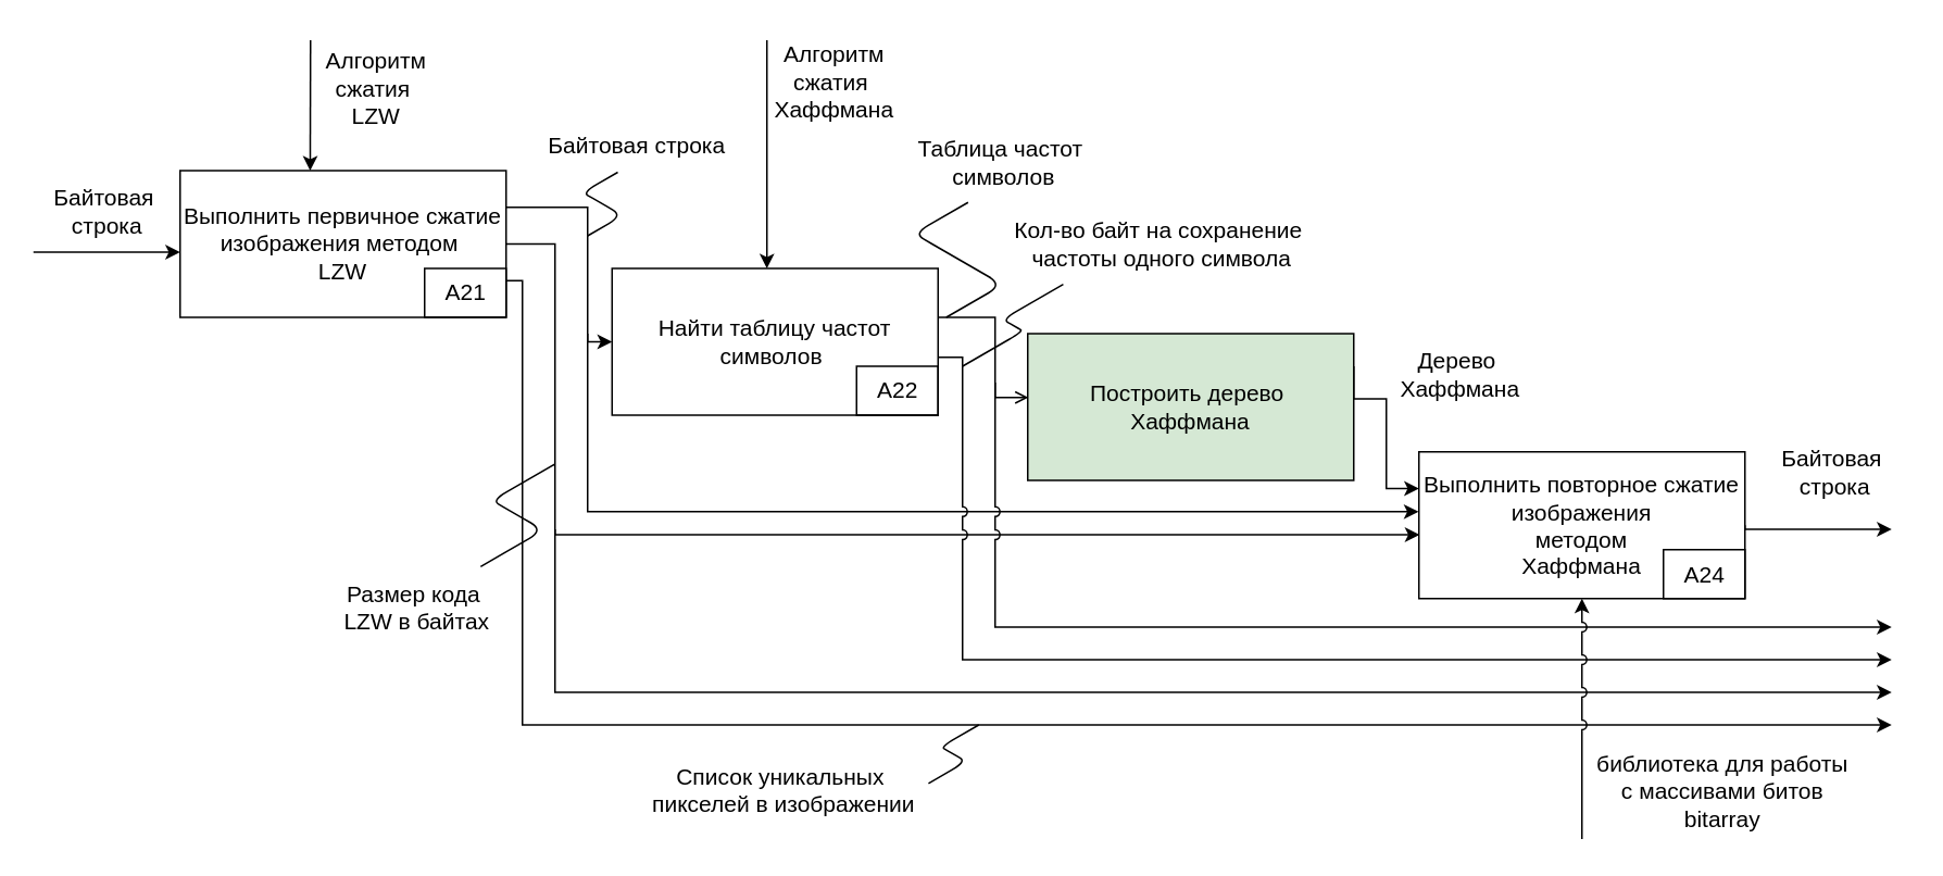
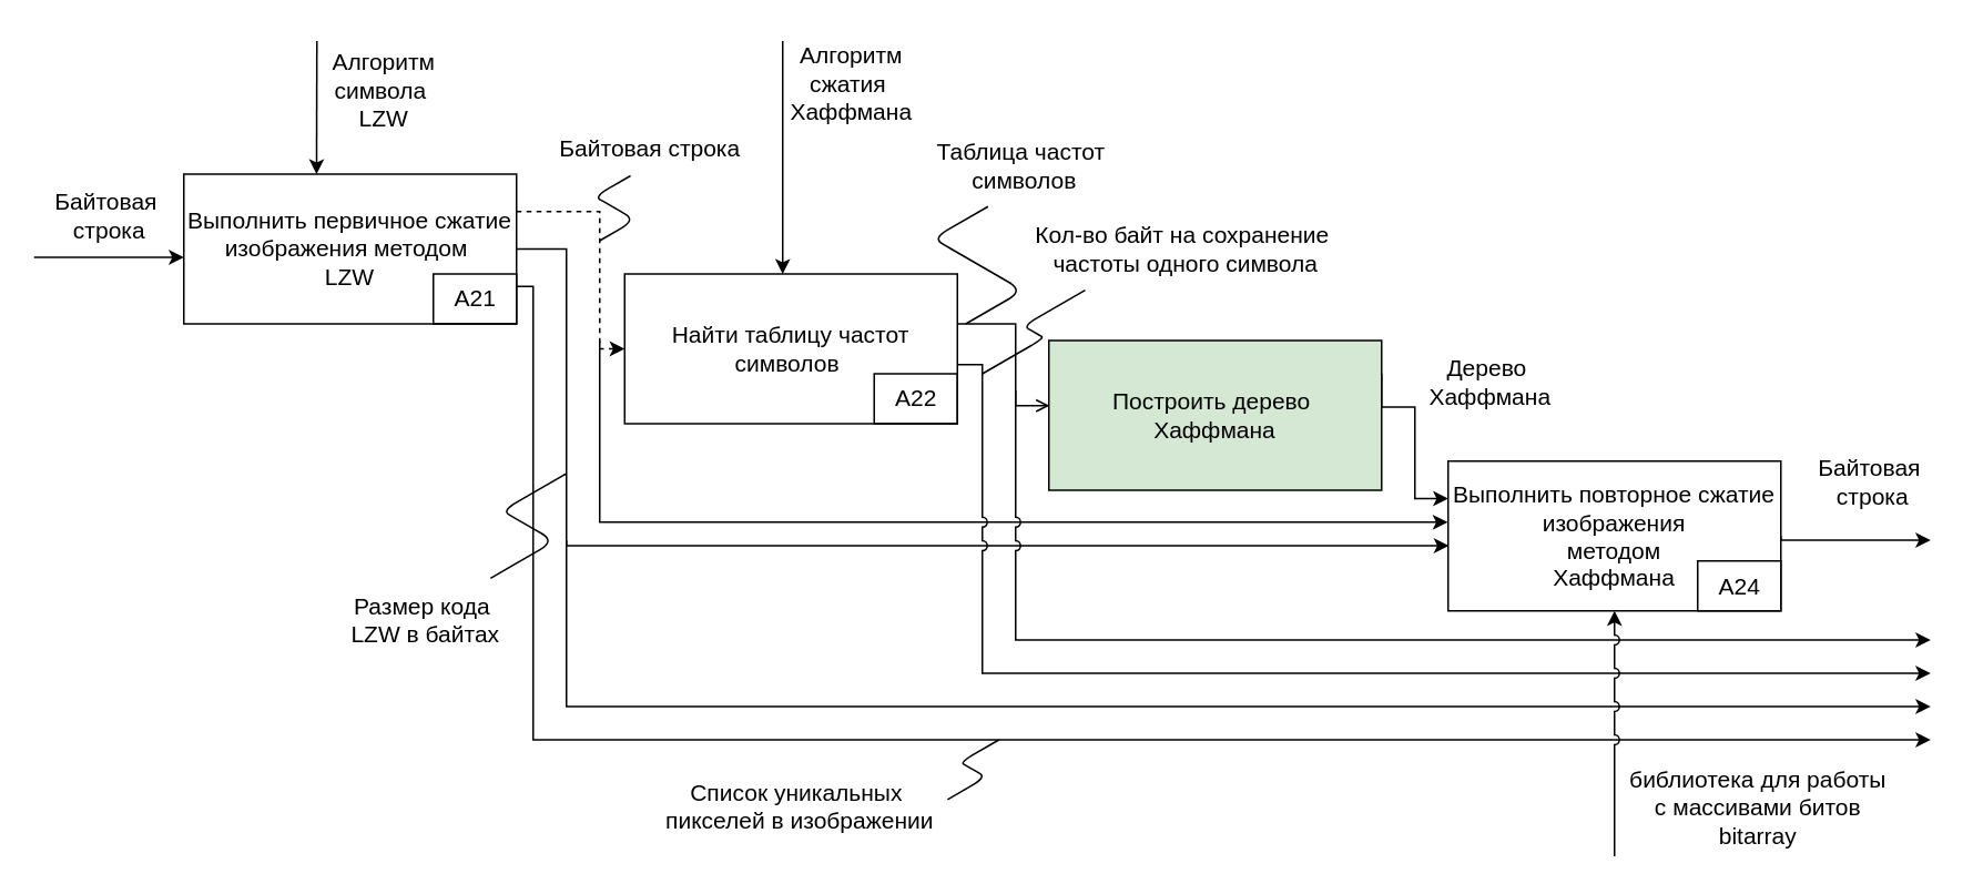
  <mxCell id="0" />
  <mxCell id="1" parent="0" />
  <mxCell id="2" style="edgeStyle=orthogonalEdgeStyle;html=1;entryX=-0.001;entryY=0.408;entryDx=0;entryDy=0;rounded=0;entryPerimeter=0;" parent="1" target="9" edge="1"><mxGeometry relative="1" as="geometry"><mxPoint x="360" y="204" as="sourcePoint" /><Array as="points"><mxPoint x="360" y="314" /><mxPoint x="870" y="314" /></Array></mxGeometry></mxCell>
  <mxCell id="3" style="edgeStyle=orthogonalEdgeStyle;html=1;exitX=1;exitY=0.75;exitDx=0;exitDy=0;rounded=0;" parent="1" source="6" edge="1"><mxGeometry relative="1" as="geometry"><mxPoint x="1160" y="444" as="targetPoint" /><Array as="points"><mxPoint x="320" y="172" /><mxPoint x="320" y="444" /></Array></mxGeometry></mxCell>
  <mxCell id="4" style="edgeStyle=orthogonalEdgeStyle;html=1;exitX=1;exitY=0.5;exitDx=0;exitDy=0;entryX=0.002;entryY=0.565;entryDx=0;entryDy=0;entryPerimeter=0;rounded=0;" parent="1" source="6" target="9" edge="1"><mxGeometry relative="1" as="geometry"><mxPoint x="840.526" y="334" as="targetPoint" /><Array as="points"><mxPoint x="340" y="149" /><mxPoint x="340" y="327" /></Array></mxGeometry></mxCell>
  <mxCell id="5" style="edgeStyle=orthogonalEdgeStyle;html=1;rounded=0;" parent="1" edge="1"><mxGeometry relative="1" as="geometry"><mxPoint x="1160" y="424" as="targetPoint" /><mxPoint x="340" y="324" as="sourcePoint" /><Array as="points"><mxPoint x="340" y="424" /></Array></mxGeometry></mxCell>
  <mxCell id="6" value="&lt;span style=&quot;font-size: 14px;&quot;&gt;&lt;font style=&quot;color: rgb(0, 0, 0);&quot;&gt;Выполнить&amp;nbsp;&lt;/font&gt;&lt;font style=&quot;color: rgb(0, 0, 0);&quot;&gt;пе&lt;/font&gt;&lt;font style=&quot;color: rgb(0, 0, 0);&quot;&gt;рвичное сжатие изображения методом&amp;nbsp;&lt;/font&gt;&lt;/span&gt;&lt;div&gt;&lt;span style=&quot;font-size: 14px;&quot;&gt;&lt;font style=&quot;color: rgb(0, 0, 0);&quot;&gt;LZW&lt;/font&gt;&lt;br&gt;&lt;/span&gt;&lt;/div&gt;" style="rounded=0;whiteSpace=wrap;html=1;" parent="1" vertex="1"><mxGeometry x="110" y="104" width="200" height="90" as="geometry" /></mxCell>
  <mxCell id="7" value="A21" style="text;html=1;align=center;verticalAlign=middle;resizable=0;points=[];autosize=1;strokeColor=default;fillColor=none;fontSize=14;" parent="1" vertex="1"><mxGeometry x="260" y="164" width="50" height="30" as="geometry" /></mxCell>
  <mxCell id="8" style="edgeStyle=orthogonalEdgeStyle;rounded=0;html=1;exitX=1;exitY=0.5;exitDx=0;exitDy=0;fontSize=14;" parent="1" source="9" edge="1"><mxGeometry relative="1" as="geometry"><Array as="points"><mxPoint x="1070" y="324" /></Array><mxPoint x="1160" y="324" as="targetPoint" /></mxGeometry></mxCell>
  <mxCell id="9" value="&lt;span style=&quot;font-size: 14px;&quot;&gt;&lt;font style=&quot;color: rgb(0, 0, 0);&quot;&gt;Выполнить повторное&lt;/font&gt; &lt;font style=&quot;color: rgb(0, 0, 0);&quot;&gt;сжатие изображения&lt;br&gt;&lt;/font&gt;&lt;/span&gt;&lt;span style=&quot;color: rgb(0, 0, 0); font-size: 14px;&quot;&gt;методом&lt;/span&gt;&lt;span style=&quot;font-size: 14px;&quot;&gt;&lt;font style=&quot;color: rgb(0, 0, 0);&quot;&gt;&lt;br&gt;&lt;/font&gt;&lt;font style=&quot;color: rgb(0, 0, 0);&quot;&gt;Хаффмана&lt;/font&gt;&lt;/span&gt;" style="rounded=0;whiteSpace=wrap;html=1;" parent="1" vertex="1"><mxGeometry x="870" y="276.5" width="200" height="90" as="geometry" /></mxCell>
  <mxCell id="10" value="A24" style="text;html=1;align=center;verticalAlign=middle;resizable=0;points=[];autosize=1;strokeColor=default;fillColor=none;fontSize=14;" parent="1" vertex="1"><mxGeometry x="1020" y="336.5" width="50" height="30" as="geometry" /></mxCell>
- <mxCell id="11" value="" style="edgeStyle=orthogonalEdgeStyle;rounded=0;jumpStyle=arc;html=1;exitX=1;exitY=0.25;exitDx=0;exitDy=0;entryX=0;entryY=0.5;entryDx=0;entryDy=0;" parent="1" source="6" target="15" edge="1"><mxGeometry relative="1" as="geometry"><Array as="points"><mxPoint x="360" y="127" /><mxPoint x="360" y="209" /></Array></mxGeometry></mxCell>
+ <mxCell id="11" value="" style="edgeStyle=orthogonalEdgeStyle;rounded=0;jumpStyle=arc;html=1;exitX=1;exitY=0.25;exitDx=0;exitDy=0;entryX=0;entryY=0.5;entryDx=0;entryDy=0;dashed=1;" parent="1" source="6" target="15" edge="1"><mxGeometry relative="1" as="geometry"><Array as="points"><mxPoint x="360" y="127" /><mxPoint x="360" y="209" /></Array></mxGeometry></mxCell>
  <mxCell id="12" style="edgeStyle=orthogonalEdgeStyle;rounded=0;jumpStyle=arc;html=1;exitX=1;exitY=0.319;exitDx=0;exitDy=0;entryX=0.002;entryY=0.435;entryDx=0;entryDy=0;exitPerimeter=0;entryPerimeter=0;endArrow=open;" parent="1" source="15" target="18" edge="1"><mxGeometry relative="1" as="geometry"><mxPoint x="660" y="264" as="targetPoint" /><Array as="points"><mxPoint x="575" y="194" /><mxPoint x="610" y="194" /><mxPoint x="610" y="243" /></Array></mxGeometry></mxCell>
  <mxCell id="13" style="edgeStyle=orthogonalEdgeStyle;html=1;exitX=1;exitY=0.605;exitDx=0;exitDy=0;rounded=0;exitPerimeter=0;jumpStyle=arc;" parent="1" source="15" edge="1"><mxGeometry relative="1" as="geometry"><mxPoint x="1160" y="404" as="targetPoint" /><Array as="points"><mxPoint x="590" y="219" /><mxPoint x="590" y="404" /><mxPoint x="1160" y="404" /></Array></mxGeometry></mxCell>
  <mxCell id="14" style="edgeStyle=orthogonalEdgeStyle;html=1;rounded=0;curved=0;jumpStyle=arc;" parent="1" edge="1"><mxGeometry relative="1" as="geometry"><mxPoint x="1160" y="384" as="targetPoint" /><mxPoint x="610" y="234" as="sourcePoint" /><Array as="points"><mxPoint x="610" y="384" /><mxPoint x="1160" y="384" /></Array></mxGeometry></mxCell>
  <mxCell id="15" value="&lt;font&gt;&lt;span style=&quot;font-size: 14px;&quot;&gt;&lt;font style=&quot;color: rgb(0, 0, 0);&quot;&gt;Найти таблицу&amp;nbsp;&lt;/font&gt;&lt;/span&gt;&lt;span style=&quot;color: light-dark(rgb(0, 0, 0), rgb(237, 237, 237)); font-size: 14px;&quot;&gt;частот символов&amp;nbsp;&lt;/span&gt;&lt;/font&gt;" style="rounded=0;whiteSpace=wrap;html=1;" parent="1" vertex="1"><mxGeometry x="375" y="164" width="200" height="90" as="geometry" /></mxCell>
  <mxCell id="16" value="A22" style="text;html=1;align=center;verticalAlign=middle;resizable=0;points=[];autosize=1;strokeColor=default;fillColor=none;fontSize=14;" parent="1" vertex="1"><mxGeometry x="525" y="224" width="50" height="30" as="geometry" /></mxCell>
  <mxCell id="17" style="edgeStyle=orthogonalEdgeStyle;html=1;entryX=0;entryY=0.25;entryDx=0;entryDy=0;rounded=0;" parent="1" target="9" edge="1"><mxGeometry relative="1" as="geometry"><mxPoint x="830" y="224" as="sourcePoint" /><Array as="points"><mxPoint x="830" y="244" /><mxPoint x="850" y="244" /><mxPoint x="850" y="299" /></Array></mxGeometry></mxCell>
  <mxCell id="18" value="&lt;font&gt;&lt;span style=&quot;font-size: 14px;&quot;&gt;&lt;font style=&quot;color: rgb(0, 0, 0);&quot;&gt;Построить&amp;nbsp;&lt;/font&gt;&lt;/span&gt;&lt;span style=&quot;color: light-dark(rgb(0, 0, 0), rgb(237, 237, 237)); font-size: 14px; background-color: transparent;&quot;&gt;дерево&amp;nbsp;&lt;/span&gt;&lt;/font&gt;&lt;div&gt;&lt;span style=&quot;font-size: 14px; background-color: transparent;&quot;&gt;&lt;font style=&quot;color: rgb(0, 0, 0);&quot;&gt;Хаффмана&lt;/font&gt;&lt;/span&gt;&lt;/div&gt;" style="rounded=0;whiteSpace=wrap;html=1;fillColor=#d5e8d4;" parent="1" vertex="1"><mxGeometry x="630" y="204" width="200" height="90" as="geometry" /></mxCell>
  <mxCell id="19" value="Дерево&amp;nbsp;&lt;div&gt;&lt;font style=&quot;color: rgb(0, 0, 0);&quot;&gt;Хаффмана&lt;/font&gt;&lt;/div&gt;" style="text;html=1;align=center;verticalAlign=middle;resizable=0;points=[];autosize=1;strokeColor=none;fillColor=none;fontSize=14;" parent="1" vertex="1"><mxGeometry x="845" y="204" width="100" height="50" as="geometry" /></mxCell>
  <mxCell id="20" value="Байтовая строка" style="text;html=1;align=center;verticalAlign=middle;resizable=0;points=[];autosize=1;strokeColor=none;fillColor=none;fontSize=14;" parent="1" vertex="1"><mxGeometry x="320" y="74" width="140" height="30" as="geometry" /></mxCell>
  <mxCell id="21" value="&lt;font style=&quot;color: rgb(0, 0, 0);&quot;&gt;Список&amp;nbsp;&lt;/font&gt;&lt;span style=&quot;background-color: transparent;&quot;&gt;уникальных&amp;nbsp;&lt;/span&gt;&lt;div&gt;&lt;div&gt;&lt;font&gt;&lt;span style=&quot;background-color: transparent;&quot;&gt;&lt;font style=&quot;color: rgb(0, 0, 0);&quot;&gt;пикселей&amp;nbsp;&lt;/font&gt;&lt;/span&gt;&lt;/font&gt;&lt;span style=&quot;background-color: transparent;&quot;&gt;в&amp;nbsp;&lt;/span&gt;&lt;span style=&quot;background-color: transparent;&quot;&gt;изображении&lt;/span&gt;&lt;/div&gt;&lt;/div&gt;" style="text;html=1;align=center;verticalAlign=middle;resizable=0;points=[];autosize=1;strokeColor=none;fillColor=none;fontSize=14;" parent="1" vertex="1"><mxGeometry x="385" y="459" width="190" height="50" as="geometry" /></mxCell>
  <mxCell id="22" value="&lt;font style=&quot;color: rgb(0, 0, 0);&quot;&gt;Размер&amp;nbsp;&lt;/font&gt;&lt;span style=&quot;background-color: transparent;&quot;&gt;&lt;font style=&quot;color: rgb(0, 0, 0);&quot;&gt;кода&lt;/font&gt;&amp;nbsp;&lt;/span&gt;&lt;div&gt;&lt;span style=&quot;background-color: transparent;&quot;&gt;&lt;font style=&quot;color: rgb(0, 0, 0);&quot;&gt;LZW&amp;nbsp;&lt;/font&gt;&lt;/span&gt;&lt;span style=&quot;background-color: transparent;&quot;&gt;&lt;font style=&quot;color: rgb(0, 0, 0);&quot;&gt;в байтах&lt;/font&gt;&lt;/span&gt;&lt;/div&gt;" style="text;html=1;align=center;verticalAlign=middle;resizable=0;points=[];autosize=1;strokeColor=none;fillColor=none;fontSize=14;" parent="1" vertex="1"><mxGeometry x="200" y="346.5" width="110" height="50" as="geometry" /></mxCell>
  <mxCell id="23" value="&lt;font style=&quot;color: rgb(0, 0, 0);&quot;&gt;Таблица&amp;nbsp;&lt;/font&gt;&lt;font style=&quot;background-color: transparent; color: rgb(0, 0, 0);&quot;&gt;частот&amp;nbsp;&lt;/font&gt;&lt;div&gt;&lt;span style=&quot;background-color: transparent;&quot;&gt;&lt;font style=&quot;color: rgb(0, 0, 0);&quot;&gt;символов&lt;/font&gt;&lt;/span&gt;&lt;/div&gt;" style="text;html=1;align=center;verticalAlign=middle;resizable=0;points=[];autosize=1;strokeColor=none;fillColor=none;fontSize=14;" parent="1" vertex="1"><mxGeometry x="550" y="74" width="130" height="50" as="geometry" /></mxCell>
  <mxCell id="24" value="&lt;font style=&quot;color: rgb(0, 0, 0);&quot;&gt;Кол-во байт на сохранение&lt;/font&gt;&lt;div&gt;&lt;font style=&quot;color: rgb(0, 0, 0);&quot;&gt;&amp;nbsp;частоты одного символа&lt;/font&gt;&lt;/div&gt;" style="text;html=1;align=center;verticalAlign=middle;resizable=0;points=[];autosize=1;strokeColor=none;fillColor=none;fontSize=14;" parent="1" vertex="1"><mxGeometry x="610" y="124" width="200" height="50" as="geometry" /></mxCell>
  <mxCell id="25" value="" style="edgeStyle=isometricEdgeStyle;endArrow=none;html=1;exitX=0.209;exitY=0.994;exitDx=0;exitDy=0;exitPerimeter=0;" parent="1" source="24" edge="1"><mxGeometry width="50" height="100" relative="1" as="geometry"><mxPoint x="610" y="434" as="sourcePoint" /><mxPoint x="590" y="224" as="targetPoint" /></mxGeometry></mxCell>
  <mxCell id="26" value="" style="edgeStyle=isometricEdgeStyle;endArrow=none;html=1;entryX=0.223;entryY=0.99;entryDx=0;entryDy=0;entryPerimeter=0;" parent="1" edge="1"><mxGeometry width="50" height="100" relative="1" as="geometry"><mxPoint x="580" y="194" as="sourcePoint" /><mxPoint x="593.41" y="123.5" as="targetPoint" /><Array as="points"><mxPoint x="580" y="154" /></Array></mxGeometry></mxCell>
  <mxCell id="27" value="" style="edgeStyle=isometricEdgeStyle;endArrow=none;html=1;exitX=0.858;exitY=0.007;exitDx=0;exitDy=0;exitPerimeter=0;" parent="1" source="22" edge="1"><mxGeometry width="50" height="100" relative="1" as="geometry"><mxPoint x="290.8" y="284" as="sourcePoint" /><mxPoint x="340" y="284" as="targetPoint" /></mxGeometry></mxCell>
  <mxCell id="28" value="" style="edgeStyle=isometricEdgeStyle;endArrow=none;html=1;exitX=0.969;exitY=0.418;exitDx=0;exitDy=0;exitPerimeter=0;" parent="1" source="21" edge="1"><mxGeometry width="50" height="100" relative="1" as="geometry"><mxPoint x="265.8" y="359" as="sourcePoint" /><mxPoint x="600" y="444" as="targetPoint" /></mxGeometry></mxCell>
  <mxCell id="29" value="Байтовая&amp;nbsp;&lt;div&gt;&lt;font style=&quot;color: rgb(0, 0, 0);&quot;&gt;строка&lt;/font&gt;&lt;/div&gt;" style="text;html=1;align=center;verticalAlign=middle;resizable=0;points=[];autosize=1;strokeColor=none;fillColor=none;fontSize=14;" parent="1" vertex="1"><mxGeometry x="1080" y="264" width="90" height="50" as="geometry" /></mxCell>
  <mxCell id="30" value="" style="edgeStyle=isometricEdgeStyle;endArrow=none;html=1;entryX=0.418;entryY=1.033;entryDx=0;entryDy=0;entryPerimeter=0;" parent="1" target="20" edge="1"><mxGeometry width="50" height="100" relative="1" as="geometry"><mxPoint x="360" y="144" as="sourcePoint" /><mxPoint x="710" y="164" as="targetPoint" /></mxGeometry></mxCell>
  <mxCell id="31" style="edgeStyle=orthogonalEdgeStyle;rounded=0;html=1;fontSize=14;" parent="1" edge="1"><mxGeometry relative="1" as="geometry"><Array as="points"><mxPoint x="20" y="154" /></Array><mxPoint x="110" y="154" as="targetPoint" /><mxPoint x="20" y="154" as="sourcePoint" /></mxGeometry></mxCell>
  <mxCell id="32" value="Байтовая&amp;nbsp;&lt;div&gt;&lt;font style=&quot;color: rgb(0, 0, 0);&quot;&gt;строка&lt;/font&gt;&lt;/div&gt;" style="text;html=1;align=center;verticalAlign=middle;resizable=0;points=[];autosize=1;strokeColor=none;fillColor=none;fontSize=14;" parent="1" vertex="1"><mxGeometry x="20" y="104" width="90" height="50" as="geometry" /></mxCell>
  <mxCell id="33" style="edgeStyle=none;html=1;fontSize=14;startArrow=classic;startFill=1;endArrow=none;endFill=0;jumpStyle=arc;" parent="1" edge="1"><mxGeometry relative="1" as="geometry"><mxPoint x="970" y="514" as="targetPoint" /><mxPoint x="970" y="366.5" as="sourcePoint" /></mxGeometry></mxCell>
  <mxCell id="34" value="&lt;span style=&quot;color: rgb(0, 0, 0);&quot;&gt;библиотека для работы&lt;br&gt;с массивами битов&lt;br&gt;&lt;/span&gt;&lt;div&gt;&lt;span style=&quot;background-color: transparent;&quot;&gt;&lt;font style=&quot;color: rgb(0, 0, 0);&quot;&gt;bitarray&lt;/font&gt;&lt;/span&gt;&lt;/div&gt;" style="text;html=1;align=center;verticalAlign=middle;resizable=0;points=[];autosize=1;strokeColor=none;fillColor=none;fontSize=14;" parent="1" vertex="1"><mxGeometry x="966" y="455" width="180" height="60" as="geometry" /></mxCell>
- <mxCell id="35" value="Алгоритм &lt;br&gt;сжатия&amp;nbsp;&lt;div&gt;&lt;font style=&quot;color: rgb(0, 0, 0);&quot;&gt;LZW&lt;/font&gt;&lt;/div&gt;" style="text;html=1;align=center;verticalAlign=middle;resizable=0;points=[];autosize=1;strokeColor=none;fillColor=none;fontSize=14;" vertex="1" parent="1"><mxGeometry x="185" y="24" width="90" height="60" as="geometry" /></mxCell>
+ <mxCell id="35" value="Алгоритм &lt;br&gt;символа&amp;nbsp;&lt;div&gt;&lt;font style=&quot;color: rgb(0, 0, 0);&quot;&gt;LZW&lt;/font&gt;&lt;/div&gt;" style="text;html=1;align=center;verticalAlign=middle;resizable=0;points=[];autosize=1;strokeColor=none;fillColor=none;fontSize=14;" vertex="1" parent="1"><mxGeometry x="185" y="24" width="90" height="60" as="geometry" /></mxCell>
  <mxCell id="36" value="Алгоритм&lt;br&gt;сжатия&amp;nbsp;&lt;div&gt;&lt;font style=&quot;color: rgb(0, 0, 0);&quot;&gt;Хаффмана&lt;/font&gt;&lt;/div&gt;" style="text;html=1;align=center;verticalAlign=middle;resizable=0;points=[];autosize=1;strokeColor=none;fillColor=none;fontSize=14;" vertex="1" parent="1"><mxGeometry x="461" y="20" width="100" height="60" as="geometry" /></mxCell>
  <mxCell id="37" style="edgeStyle=none;html=1;fontSize=14;entryX=0.25;entryY=0;entryDx=0;entryDy=0;" edge="1" parent="1"><mxGeometry relative="1" as="geometry"><mxPoint x="470" y="164" as="targetPoint" /><mxPoint x="470" y="24" as="sourcePoint" /></mxGeometry></mxCell>
  <mxCell id="38" style="edgeStyle=none;html=1;fontSize=14;entryX=0.399;entryY=0;entryDx=0;entryDy=0;entryPerimeter=0;" edge="1" parent="1" target="6"><mxGeometry relative="1" as="geometry"><mxPoint x="188" y="104" as="targetPoint" /><mxPoint x="190" y="24" as="sourcePoint" /></mxGeometry></mxCell>
